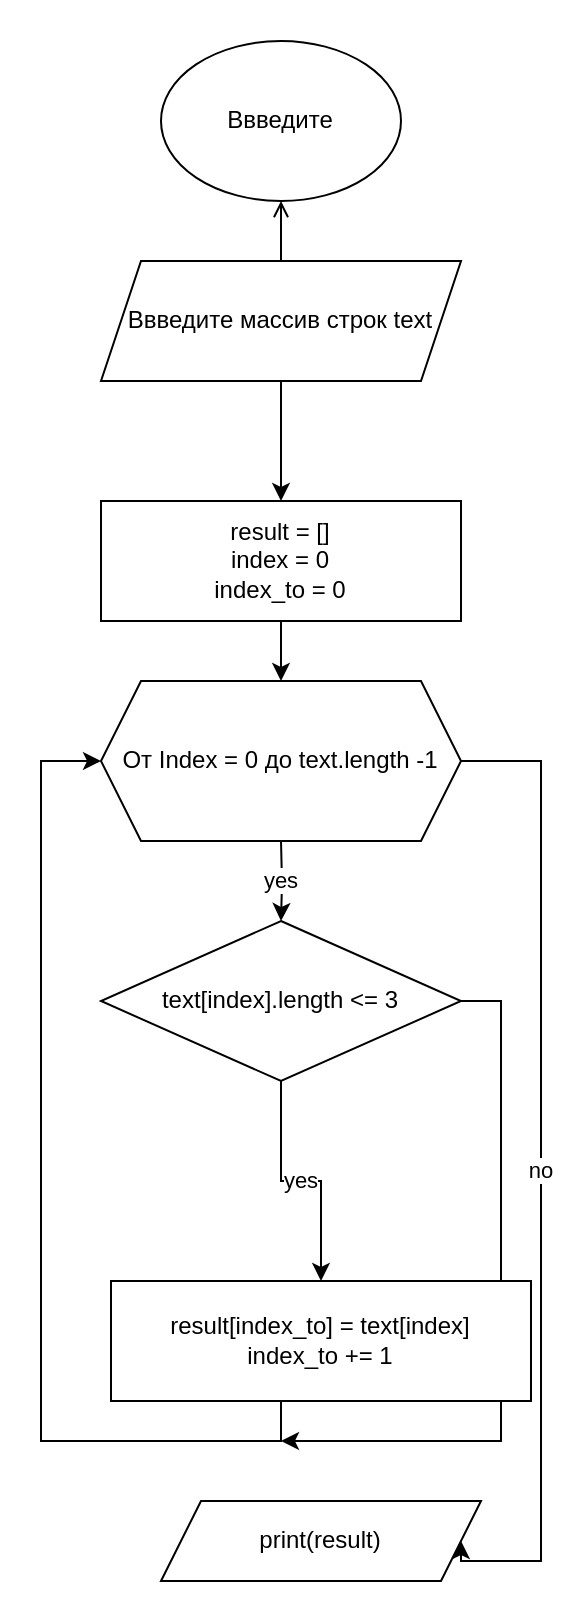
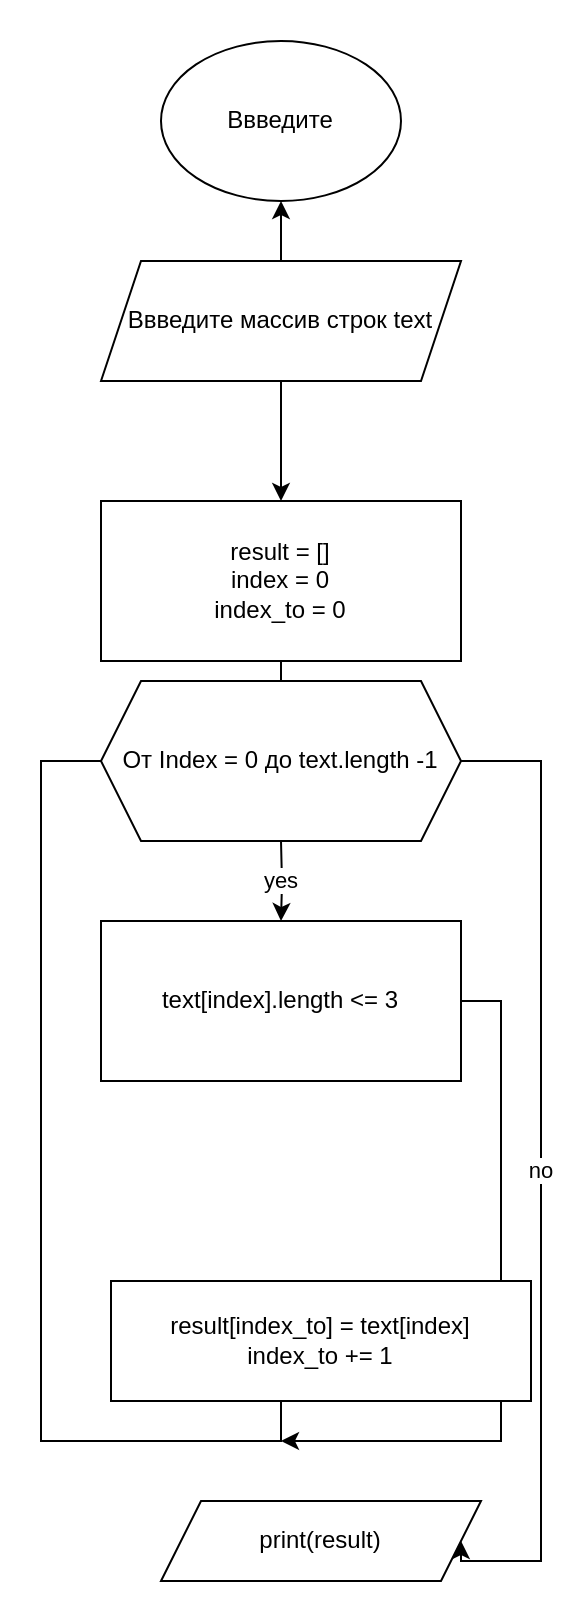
  <mxCell id="0" />
  <mxCell id="1" parent="0" />
  <mxCell id="2" value="Ввведите" style="ellipse;whiteSpace=wrap;html=1;" parent="1" vertex="1"><mxGeometry x="80" y="20" width="120" height="80" as="geometry" /></mxCell>
  <mxCell id="3" value="" style="edgeStyle=orthogonalEdgeStyle;rounded=0;orthogonalLoop=1;jettySize=auto;html=1;" parent="1" source="4" edge="1"><mxGeometry relative="1" as="geometry"><mxPoint x="140" y="340" as="targetPoint" /></mxGeometry></mxCell>
- <mxCell id="4" value="result = []&lt;br&gt;index = 0&lt;br&gt;index_to = 0" style="rounded=0;whiteSpace=wrap;html=1;align=center;" parent="1" vertex="1"><mxGeometry x="50" y="250" width="180" height="60" as="geometry" /></mxCell>
+ <mxCell id="4" value="result = []&lt;br&gt;index = 0&lt;br&gt;index_to = 0" style="rounded=0;whiteSpace=wrap;html=1;align=center;" parent="1" vertex="1"><mxGeometry x="50" y="250" width="180" height="80" as="geometry" /></mxCell>
  <mxCell id="5" value="yes" style="edgeStyle=orthogonalEdgeStyle;rounded=0;orthogonalLoop=1;jettySize=auto;html=1;" parent="1" target="9" edge="1"><mxGeometry relative="1" as="geometry"><mxPoint x="140" y="420" as="sourcePoint" /></mxGeometry></mxCell>
  <mxCell id="6" value="no" style="edgeStyle=orthogonalEdgeStyle;rounded=0;orthogonalLoop=1;jettySize=auto;html=1;exitX=1;exitY=0.5;exitDx=0;exitDy=0;entryX=1;entryY=0.5;entryDx=0;entryDy=0;" parent="1" target="12" edge="1"><mxGeometry relative="1" as="geometry"><Array as="points"><mxPoint x="270" y="380" /><mxPoint x="270" y="780" /></Array><mxPoint x="230" y="380" as="sourcePoint" /></mxGeometry></mxCell>
- <mxCell id="7" value="yes" style="edgeStyle=orthogonalEdgeStyle;rounded=0;orthogonalLoop=1;jettySize=auto;html=1;" parent="1" source="9" target="11" edge="1"><mxGeometry relative="1" as="geometry" /></mxCell>
  <mxCell id="8" value="no" style="edgeStyle=orthogonalEdgeStyle;rounded=0;orthogonalLoop=1;jettySize=auto;html=1;" parent="1" source="9" edge="1"><mxGeometry relative="1" as="geometry"><mxPoint x="140" y="720" as="targetPoint" /><Array as="points"><mxPoint x="250" y="500" /><mxPoint x="250" y="720" /></Array></mxGeometry></mxCell>
- <mxCell id="9" value="text[index].length &amp;lt;= 3" style="rhombus;whiteSpace=wrap;html=1;" parent="1" vertex="1"><mxGeometry x="50" y="460" width="180" height="80" as="geometry" /></mxCell>
- <mxCell id="10" style="edgeStyle=orthogonalEdgeStyle;rounded=0;orthogonalLoop=1;jettySize=auto;html=1;exitX=0.5;exitY=1;exitDx=0;exitDy=0;entryX=0;entryY=0.5;entryDx=0;entryDy=0;" edge="1" parent="1" source="11" target="13"><mxGeometry relative="1" as="geometry"><mxPoint x="-40" y="380" as="targetPoint" /><Array as="points"><mxPoint x="140" y="720" /><mxPoint x="20" y="720" /><mxPoint x="20" y="380" /></Array></mxGeometry></mxCell>
+ <mxCell id="9" value="text[index].length &amp;lt;= 3" style="whiteSpace=wrap;html=1;rounded=0;" parent="1" vertex="1"><mxGeometry x="50" y="460" width="180" height="80" as="geometry" /></mxCell>
+ <mxCell id="10" style="edgeStyle=orthogonalEdgeStyle;rounded=0;orthogonalLoop=1;jettySize=auto;html=1;exitX=0.5;exitY=1;exitDx=0;exitDy=0;entryX=0;entryY=0.5;entryDx=0;entryDy=0;endArrow=none;" edge="1" parent="1" source="11" target="13"><mxGeometry relative="1" as="geometry"><mxPoint x="-40" y="380" as="targetPoint" /><Array as="points"><mxPoint x="140" y="720" /><mxPoint x="20" y="720" /><mxPoint x="20" y="380" /></Array></mxGeometry></mxCell>
  <mxCell id="11" value="result[index_to] = text[index]&lt;br&gt;index_to += 1" style="rounded=0;whiteSpace=wrap;html=1;" parent="1" vertex="1"><mxGeometry x="55" y="640" width="210" height="60" as="geometry" /></mxCell>
  <mxCell id="12" value="print(result)" style="shape=parallelogram;perimeter=parallelogramPerimeter;whiteSpace=wrap;html=1;fixedSize=1;" parent="1" vertex="1"><mxGeometry x="80" y="750" width="160" height="40" as="geometry" /></mxCell>
  <mxCell id="13" value="От Index = 0 до text.length -1" style="shape=hexagon;perimeter=hexagonPerimeter2;whiteSpace=wrap;html=1;fixedSize=1;" parent="1" vertex="1"><mxGeometry x="50" y="340" width="180" height="80" as="geometry" /></mxCell>
  <mxCell id="14" value="" style="edgeStyle=orthogonalEdgeStyle;rounded=0;orthogonalLoop=1;jettySize=auto;html=1;" edge="1" parent="1" source="16" target="4"><mxGeometry relative="1" as="geometry" /></mxCell>
- <mxCell id="15" value="" style="edgeStyle=orthogonalEdgeStyle;rounded=0;orthogonalLoop=1;jettySize=auto;html=1;endArrow=open;" edge="1" parent="1" source="16" target="2"><mxGeometry relative="1" as="geometry" /></mxCell>
+ <mxCell id="15" value="" style="edgeStyle=orthogonalEdgeStyle;rounded=0;orthogonalLoop=1;jettySize=auto;html=1;" edge="1" parent="1" source="16" target="2"><mxGeometry relative="1" as="geometry" /></mxCell>
  <mxCell id="16" value="Ввведите массив строк text" style="shape=parallelogram;perimeter=parallelogramPerimeter;whiteSpace=wrap;html=1;fixedSize=1;" vertex="1" parent="1"><mxGeometry x="50" y="130" width="180" height="60" as="geometry" /></mxCell>
